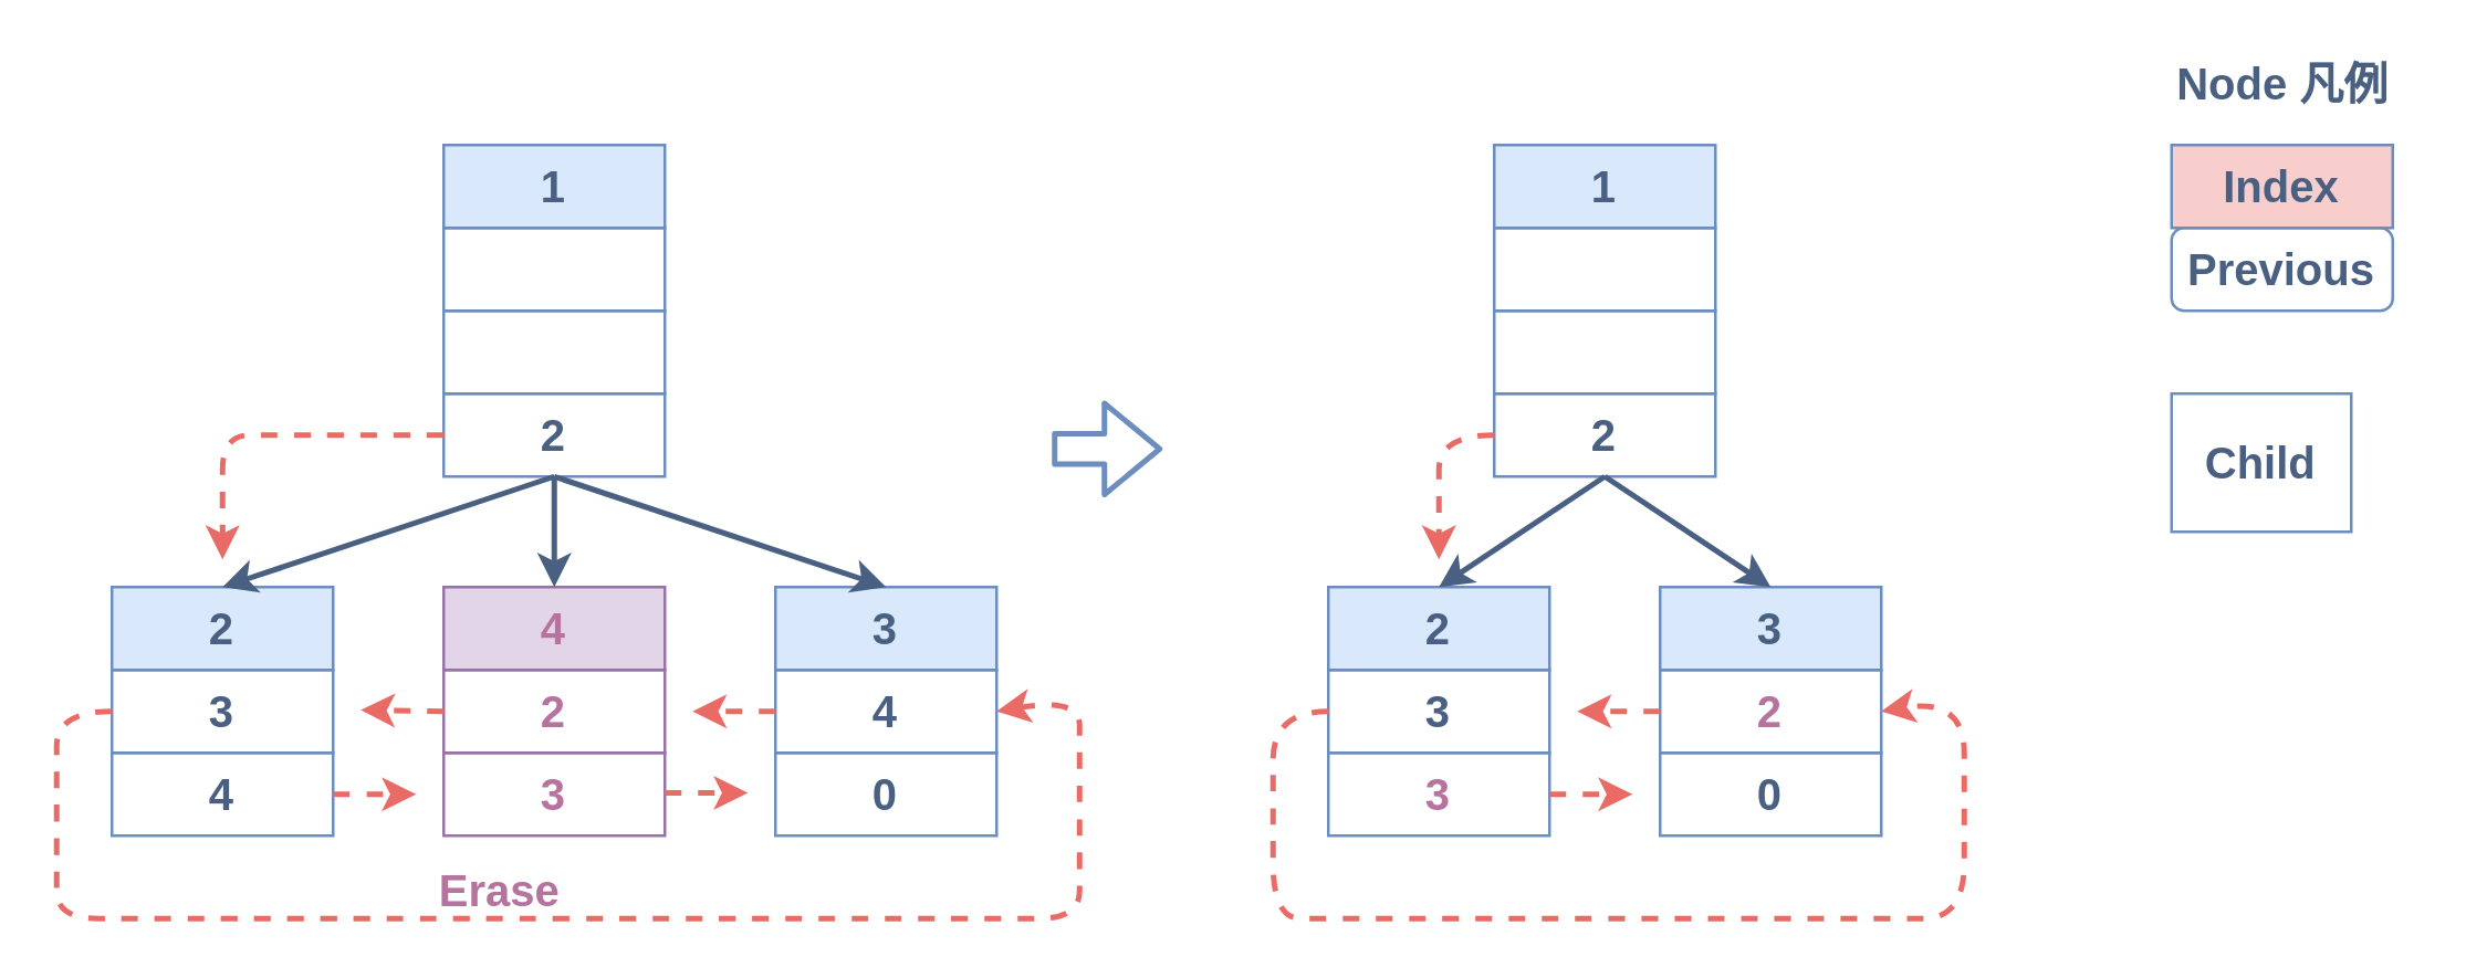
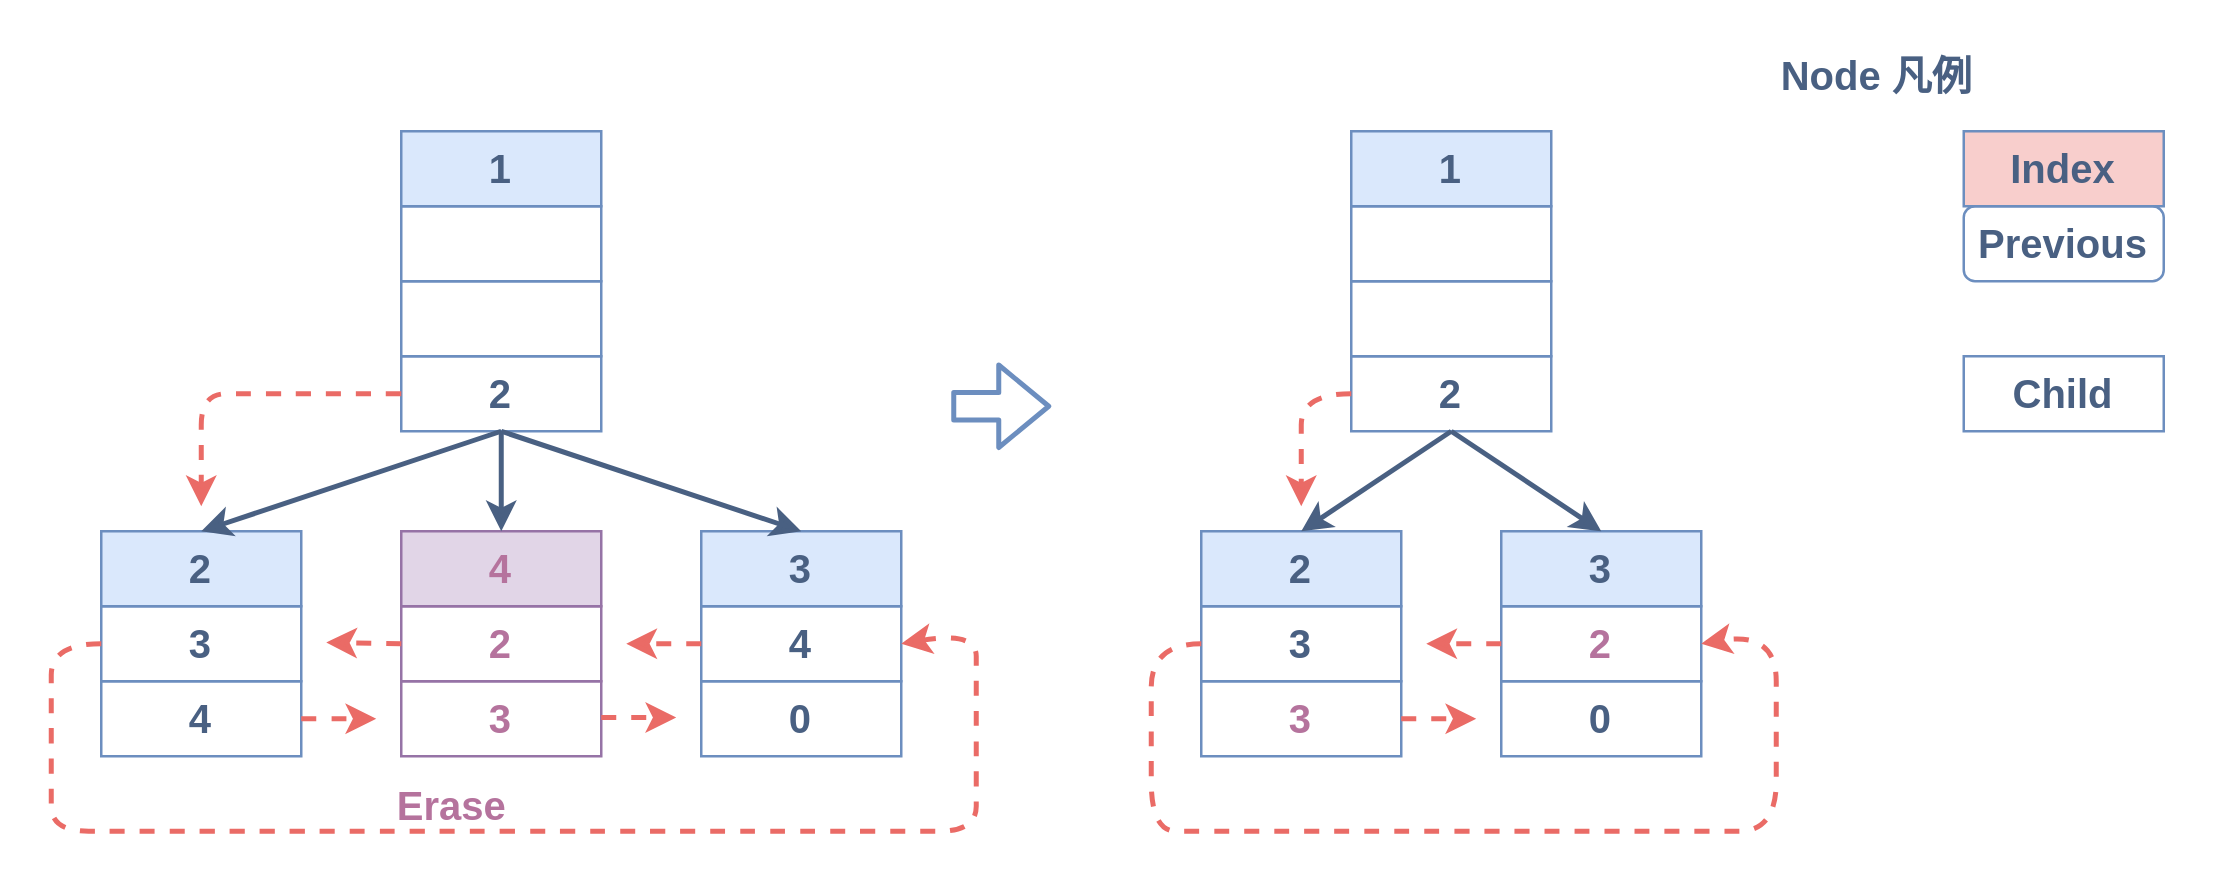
  <mxCell id="0" />
  <mxCell id="1" parent="0" />
  <mxCell id="2" value="&lt;b&gt;&lt;font style=&quot;font-size: 16px&quot; color=&quot;#496082&quot;&gt;2&lt;/font&gt;&lt;/b&gt;" style="rounded=0;whiteSpace=wrap;html=1;fillColor=#dae8fc;strokeColor=#6c8ebf;" parent="1" vertex="1"><mxGeometry x="480" y="212" width="80" height="30" as="geometry" /></mxCell>
  <mxCell id="3" value="&lt;b&gt;&lt;font style=&quot;font-size: 16px&quot; color=&quot;#496082&quot;&gt;3&lt;/font&gt;&lt;/b&gt;" style="rounded=0;whiteSpace=wrap;html=1;fillColor=none;strokeColor=#6c8ebf;" parent="1" vertex="1"><mxGeometry x="480" y="242" width="80" height="30" as="geometry" /></mxCell>
  <mxCell id="4" value="&lt;font size=&quot;1&quot; color=&quot;#b5739d&quot;&gt;&lt;b style=&quot;font-size: 16px&quot;&gt;3&lt;/b&gt;&lt;/font&gt;" style="rounded=0;whiteSpace=wrap;html=1;fillColor=none;strokeColor=#6c8ebf;" parent="1" vertex="1"><mxGeometry x="480" y="272" width="80" height="30" as="geometry" /></mxCell>
  <mxCell id="5" value="&lt;b&gt;&lt;font style=&quot;font-size: 16px&quot; color=&quot;#496082&quot;&gt;Index&lt;/font&gt;&lt;/b&gt;" style="rounded=0;whiteSpace=wrap;html=1;fillColor=#f8cecc;strokeColor=#6c8ebf;" parent="1" vertex="1"><mxGeometry x="785" y="52" width="80" height="30" as="geometry" /></mxCell>
  <mxCell id="6" value="&lt;b&gt;&lt;font style=&quot;font-size: 16px&quot; color=&quot;#496082&quot;&gt;Previous&lt;/font&gt;&lt;/b&gt;" style="whiteSpace=wrap;html=1;fillColor=none;strokeColor=#6c8ebf;rounded=1;" parent="1" vertex="1"><mxGeometry x="785" y="82" width="80" height="30" as="geometry" /></mxCell>
- <mxCell id="7" value="&lt;b&gt;&lt;font color=&quot;#496082&quot; style=&quot;font-size: 16px&quot;&gt;Node 凡例&lt;/font&gt;&lt;/b&gt;" style="text;html=1;align=center;verticalAlign=middle;resizable=0;points=[];autosize=1;" parent="1" vertex="1"><mxGeometry x="780" y="20" width="90" height="20" as="geometry" /></mxCell>
+ <mxCell id="7" value="&lt;b&gt;&lt;font color=&quot;#496082&quot; style=&quot;font-size: 16px&quot;&gt;Node 凡例&lt;/font&gt;&lt;/b&gt;" style="text;html=1;align=center;verticalAlign=middle;resizable=0;points=[];autosize=1;" parent="1" vertex="1"><mxGeometry x="705" y="20" width="90" height="20" as="geometry" /></mxCell>
  <mxCell id="8" value="&lt;b&gt;&lt;font style=&quot;font-size: 16px&quot; color=&quot;#496082&quot;&gt;1&lt;/font&gt;&lt;/b&gt;" style="rounded=0;whiteSpace=wrap;html=1;fillColor=#dae8fc;strokeColor=#6c8ebf;" parent="1" vertex="1"><mxGeometry x="540" y="52" width="80" height="30" as="geometry" /></mxCell>
  <mxCell id="9" value="" style="rounded=0;whiteSpace=wrap;html=1;fillColor=none;strokeColor=#6c8ebf;" parent="1" vertex="1"><mxGeometry x="540" y="82" width="80" height="30" as="geometry" /></mxCell>
  <mxCell id="10" value="&lt;font color=&quot;#496082&quot; size=&quot;1&quot;&gt;&lt;b style=&quot;font-size: 16px&quot;&gt;2&lt;/b&gt;&lt;/font&gt;" style="rounded=0;whiteSpace=wrap;html=1;fillColor=none;strokeColor=#6c8ebf;" parent="1" vertex="1"><mxGeometry x="540" y="142" width="80" height="30" as="geometry" /></mxCell>
  <mxCell id="11" value="&lt;b&gt;&lt;font style=&quot;font-size: 16px&quot; color=&quot;#496082&quot;&gt;3&lt;/font&gt;&lt;/b&gt;" style="rounded=0;whiteSpace=wrap;html=1;fillColor=#dae8fc;strokeColor=#6c8ebf;" parent="1" vertex="1"><mxGeometry x="600" y="212" width="80" height="30" as="geometry" /></mxCell>
  <mxCell id="12" value="&lt;b&gt;&lt;font style=&quot;font-size: 16px&quot; color=&quot;#b5739d&quot;&gt;2&lt;/font&gt;&lt;/b&gt;" style="rounded=0;whiteSpace=wrap;html=1;fillColor=none;strokeColor=#6c8ebf;" parent="1" vertex="1"><mxGeometry x="600" y="242" width="80" height="30" as="geometry" /></mxCell>
  <mxCell id="13" value="&lt;font color=&quot;#496082&quot; size=&quot;1&quot;&gt;&lt;b style=&quot;font-size: 16px&quot;&gt;0&lt;/b&gt;&lt;/font&gt;" style="rounded=0;whiteSpace=wrap;html=1;fillColor=none;strokeColor=#6c8ebf;" parent="1" vertex="1"><mxGeometry x="600" y="272" width="80" height="30" as="geometry" /></mxCell>
  <mxCell id="14" value="" style="endArrow=classic;html=1;exitX=0.5;exitY=1;exitDx=0;exitDy=0;entryX=0.5;entryY=0;entryDx=0;entryDy=0;strokeColor=#496082;strokeWidth=2;" parent="1" source="10" target="2" edge="1"><mxGeometry width="50" height="50" relative="1" as="geometry"><mxPoint x="460" y="412" as="sourcePoint" /><mxPoint x="510" y="362" as="targetPoint" /></mxGeometry></mxCell>
  <mxCell id="15" value="" style="endArrow=classic;html=1;strokeColor=#496082;strokeWidth=2;exitX=0.5;exitY=1;exitDx=0;exitDy=0;entryX=0.5;entryY=0;entryDx=0;entryDy=0;" parent="1" source="10" target="11" edge="1"><mxGeometry width="50" height="50" relative="1" as="geometry"><mxPoint x="460" y="412" as="sourcePoint" /><mxPoint x="510" y="362" as="targetPoint" /></mxGeometry></mxCell>
- <mxCell id="16" value="&lt;font color=&quot;#496082&quot; size=&quot;1&quot;&gt;&lt;b style=&quot;font-size: 16px&quot;&gt;Child&lt;/b&gt;&lt;/font&gt;" style="rounded=0;whiteSpace=wrap;html=1;fillColor=none;strokeColor=#6c8ebf;" parent="1" vertex="1"><mxGeometry x="785" y="142" width="65" height="50" as="geometry" /></mxCell>
+ <mxCell id="16" value="&lt;font color=&quot;#496082&quot; size=&quot;1&quot;&gt;&lt;b style=&quot;font-size: 16px&quot;&gt;Child&lt;/b&gt;&lt;/font&gt;" style="rounded=0;whiteSpace=wrap;html=1;fillColor=none;strokeColor=#6c8ebf;" parent="1" vertex="1"><mxGeometry x="785" y="142" width="80" height="30" as="geometry" /></mxCell>
  <mxCell id="17" value="" style="rounded=0;whiteSpace=wrap;html=1;fillColor=none;strokeColor=#6c8ebf;" parent="1" vertex="1"><mxGeometry x="540" y="112" width="80" height="30" as="geometry" /></mxCell>
  <mxCell id="18" value="" style="endArrow=classic;html=1;strokeColor=#EA6B66;strokeWidth=2;dashed=1;exitX=1;exitY=0.5;exitDx=0;exitDy=0;" parent="1" source="4" edge="1"><mxGeometry width="50" height="50" relative="1" as="geometry"><mxPoint x="480" y="372" as="sourcePoint" /><mxPoint x="590" y="287" as="targetPoint" /></mxGeometry></mxCell>
  <mxCell id="19" value="" style="endArrow=classic;html=1;dashed=1;strokeColor=#EA6B66;strokeWidth=2;exitX=0;exitY=0.5;exitDx=0;exitDy=0;" parent="1" source="12" edge="1"><mxGeometry width="50" height="50" relative="1" as="geometry"><mxPoint x="590" y="262" as="sourcePoint" /><mxPoint x="570" y="257" as="targetPoint" /></mxGeometry></mxCell>
  <mxCell id="20" value="" style="curved=1;endArrow=classic;html=1;dashed=1;strokeColor=#EA6B66;strokeWidth=2;exitX=0;exitY=0.5;exitDx=0;exitDy=0;entryX=1;entryY=0.5;entryDx=0;entryDy=0;" parent="1" source="3" target="12" edge="1"><mxGeometry width="50" height="50" relative="1" as="geometry"><mxPoint x="480" y="372" as="sourcePoint" /><mxPoint x="530" y="322" as="targetPoint" /><Array as="points"><mxPoint x="460" y="257" /><mxPoint x="460" y="292" /><mxPoint x="460" y="332" /><mxPoint x="480" y="332" /><mxPoint x="680" y="332" /><mxPoint x="710" y="332" /><mxPoint x="710" y="292" /><mxPoint x="710" y="252" /></Array></mxGeometry></mxCell>
  <mxCell id="21" value="" style="curved=1;endArrow=classic;html=1;dashed=1;strokeColor=#EA6B66;strokeWidth=2;exitX=0;exitY=0.5;exitDx=0;exitDy=0;" parent="1" source="10" edge="1"><mxGeometry width="50" height="50" relative="1" as="geometry"><mxPoint x="460" y="402" as="sourcePoint" /><mxPoint x="520" y="202" as="targetPoint" /><Array as="points"><mxPoint x="520" y="157" /><mxPoint x="520" y="182" /></Array></mxGeometry></mxCell>
  <mxCell id="22" value="&lt;b&gt;&lt;font style=&quot;font-size: 16px&quot; color=&quot;#496082&quot;&gt;2&lt;/font&gt;&lt;/b&gt;" style="rounded=0;whiteSpace=wrap;html=1;fillColor=#dae8fc;strokeColor=#6c8ebf;" parent="1" vertex="1"><mxGeometry x="40" y="212" width="80" height="30" as="geometry" /></mxCell>
  <mxCell id="23" value="&lt;b&gt;&lt;font style=&quot;font-size: 16px&quot; color=&quot;#496082&quot;&gt;3&lt;/font&gt;&lt;/b&gt;" style="rounded=0;whiteSpace=wrap;html=1;fillColor=none;strokeColor=#6c8ebf;" parent="1" vertex="1"><mxGeometry x="40" y="242" width="80" height="30" as="geometry" /></mxCell>
  <mxCell id="24" value="&lt;font size=&quot;1&quot; color=&quot;#496082&quot;&gt;&lt;b style=&quot;font-size: 16px&quot;&gt;4&lt;/b&gt;&lt;/font&gt;" style="rounded=0;whiteSpace=wrap;html=1;fillColor=none;strokeColor=#6c8ebf;" parent="1" vertex="1"><mxGeometry x="40" y="272" width="80" height="30" as="geometry" /></mxCell>
  <mxCell id="25" value="&lt;b&gt;&lt;font style=&quot;font-size: 16px&quot; color=&quot;#496082&quot;&gt;1&lt;/font&gt;&lt;/b&gt;" style="rounded=0;whiteSpace=wrap;html=1;fillColor=#dae8fc;strokeColor=#6c8ebf;" parent="1" vertex="1"><mxGeometry x="160" y="52" width="80" height="30" as="geometry" /></mxCell>
  <mxCell id="26" value="" style="rounded=0;whiteSpace=wrap;html=1;fillColor=none;strokeColor=#6c8ebf;" parent="1" vertex="1"><mxGeometry x="160" y="82" width="80" height="30" as="geometry" /></mxCell>
  <mxCell id="27" value="&lt;font size=&quot;1&quot; color=&quot;#496082&quot;&gt;&lt;b style=&quot;font-size: 16px&quot;&gt;2&lt;/b&gt;&lt;/font&gt;" style="rounded=0;whiteSpace=wrap;html=1;fillColor=none;strokeColor=#6c8ebf;" parent="1" vertex="1"><mxGeometry x="160" y="142" width="80" height="30" as="geometry" /></mxCell>
  <mxCell id="28" value="&lt;b&gt;&lt;font style=&quot;font-size: 16px&quot; color=&quot;#496082&quot;&gt;3&lt;/font&gt;&lt;/b&gt;" style="rounded=0;whiteSpace=wrap;html=1;fillColor=#dae8fc;strokeColor=#6c8ebf;" parent="1" vertex="1"><mxGeometry x="280" y="212" width="80" height="30" as="geometry" /></mxCell>
  <mxCell id="29" value="&lt;b&gt;&lt;font style=&quot;font-size: 16px&quot; color=&quot;#496082&quot;&gt;4&lt;/font&gt;&lt;/b&gt;" style="rounded=0;whiteSpace=wrap;html=1;fillColor=none;strokeColor=#6c8ebf;" parent="1" vertex="1"><mxGeometry x="280" y="242" width="80" height="30" as="geometry" /></mxCell>
  <mxCell id="30" value="&lt;font color=&quot;#496082&quot; size=&quot;1&quot;&gt;&lt;b style=&quot;font-size: 16px&quot;&gt;0&lt;/b&gt;&lt;/font&gt;" style="rounded=0;whiteSpace=wrap;html=1;fillColor=none;strokeColor=#6c8ebf;" parent="1" vertex="1"><mxGeometry x="280" y="272" width="80" height="30" as="geometry" /></mxCell>
  <mxCell id="31" value="" style="endArrow=classic;html=1;exitX=0.5;exitY=1;exitDx=0;exitDy=0;entryX=0.5;entryY=0;entryDx=0;entryDy=0;strokeColor=#496082;strokeWidth=2;" parent="1" source="27" target="22" edge="1"><mxGeometry width="50" height="50" relative="1" as="geometry"><mxPoint x="80" y="412" as="sourcePoint" /><mxPoint x="130" y="362" as="targetPoint" /></mxGeometry></mxCell>
  <mxCell id="32" value="" style="endArrow=classic;html=1;strokeColor=#496082;strokeWidth=2;exitX=0.5;exitY=1;exitDx=0;exitDy=0;entryX=0.5;entryY=0;entryDx=0;entryDy=0;" parent="1" source="27" target="28" edge="1"><mxGeometry width="50" height="50" relative="1" as="geometry"><mxPoint x="80" y="412" as="sourcePoint" /><mxPoint x="130" y="362" as="targetPoint" /></mxGeometry></mxCell>
  <mxCell id="33" value="" style="rounded=0;whiteSpace=wrap;html=1;fillColor=none;strokeColor=#6c8ebf;" parent="1" vertex="1"><mxGeometry x="160" y="112" width="80" height="30" as="geometry" /></mxCell>
  <mxCell id="34" value="" style="endArrow=classic;html=1;strokeColor=#EA6B66;strokeWidth=2;dashed=1;exitX=1;exitY=0.5;exitDx=0;exitDy=0;" parent="1" source="24" edge="1"><mxGeometry width="50" height="50" relative="1" as="geometry"><mxPoint x="130" y="287" as="sourcePoint" /><mxPoint x="150" y="287" as="targetPoint" /><Array as="points"><mxPoint x="140" y="287" /></Array></mxGeometry></mxCell>
  <mxCell id="35" value="" style="endArrow=classic;html=1;dashed=1;strokeColor=#EA6B66;strokeWidth=2;exitX=0;exitY=0.5;exitDx=0;exitDy=0;" parent="1" source="29" edge="1"><mxGeometry width="50" height="50" relative="1" as="geometry"><mxPoint x="270" y="257" as="sourcePoint" /><mxPoint x="250" y="257" as="targetPoint" /></mxGeometry></mxCell>
  <mxCell id="36" value="" style="curved=1;endArrow=classic;html=1;dashed=1;strokeColor=#EA6B66;strokeWidth=2;exitX=0;exitY=0.5;exitDx=0;exitDy=0;entryX=1;entryY=0.5;entryDx=0;entryDy=0;" parent="1" source="23" target="29" edge="1"><mxGeometry width="50" height="50" relative="1" as="geometry"><mxPoint x="30" y="257" as="sourcePoint" /><mxPoint x="370" y="257" as="targetPoint" /><Array as="points"><mxPoint x="20" y="257" /><mxPoint x="20" y="282" /><mxPoint x="20" y="312" /><mxPoint x="20" y="332" /><mxPoint x="50" y="332" /><mxPoint x="360" y="332" /><mxPoint x="390" y="332" /><mxPoint x="390" y="312" /><mxPoint x="390" y="272" /><mxPoint x="390" y="252" /></Array></mxGeometry></mxCell>
  <mxCell id="37" value="" style="curved=1;endArrow=classic;html=1;dashed=1;strokeColor=#EA6B66;strokeWidth=2;exitX=0;exitY=0.5;exitDx=0;exitDy=0;" parent="1" source="27" edge="1"><mxGeometry width="50" height="50" relative="1" as="geometry"><mxPoint x="80" y="402" as="sourcePoint" /><mxPoint x="80" y="202" as="targetPoint" /><Array as="points"><mxPoint x="100" y="157" /><mxPoint x="80" y="157" /><mxPoint x="80" y="182" /></Array></mxGeometry></mxCell>
  <mxCell id="38" value="&lt;b&gt;&lt;font style=&quot;font-size: 16px&quot; color=&quot;#b5739d&quot;&gt;4&lt;/font&gt;&lt;/b&gt;" style="rounded=0;whiteSpace=wrap;html=1;fillColor=#e1d5e7;strokeColor=#9673a6;" parent="1" vertex="1"><mxGeometry x="160" y="212" width="80" height="30" as="geometry" /></mxCell>
  <mxCell id="39" value="&lt;b&gt;&lt;font style=&quot;font-size: 16px&quot; color=&quot;#b5739d&quot;&gt;2&lt;/font&gt;&lt;/b&gt;" style="rounded=0;whiteSpace=wrap;html=1;fillColor=none;strokeColor=#9673a6;" parent="1" vertex="1"><mxGeometry x="160" y="242" width="80" height="30" as="geometry" /></mxCell>
  <mxCell id="40" value="&lt;font size=&quot;1&quot; color=&quot;#b5739d&quot;&gt;&lt;b style=&quot;font-size: 16px&quot;&gt;3&lt;/b&gt;&lt;/font&gt;" style="rounded=0;whiteSpace=wrap;html=1;fillColor=none;strokeColor=#9673a6;" parent="1" vertex="1"><mxGeometry x="160" y="272" width="80" height="30" as="geometry" /></mxCell>
  <mxCell id="41" value="" style="endArrow=classic;html=1;dashed=1;strokeColor=#EA6B66;strokeWidth=2;exitX=0;exitY=0.5;exitDx=0;exitDy=0;" parent="1" source="39" edge="1"><mxGeometry width="50" height="50" relative="1" as="geometry"><mxPoint x="150" y="257" as="sourcePoint" /><mxPoint x="130" y="256.5" as="targetPoint" /></mxGeometry></mxCell>
  <mxCell id="42" value="&lt;b&gt;&lt;font color=&quot;#b5739d&quot; style=&quot;font-size: 16px&quot;&gt;Erase&lt;/font&gt;&lt;/b&gt;" style="text;html=1;align=center;verticalAlign=middle;resizable=0;points=[];autosize=1;" parent="1" vertex="1"><mxGeometry x="150" y="312" width="60" height="20" as="geometry" /></mxCell>
  <mxCell id="43" value="" style="shape=flexArrow;endArrow=classic;html=1;strokeColor=#6c8ebf;strokeWidth=2;fillColor=none;" parent="1" edge="1"><mxGeometry width="50" height="50" relative="1" as="geometry"><mxPoint x="380" y="162" as="sourcePoint" /><mxPoint x="420" y="162" as="targetPoint" /></mxGeometry></mxCell>
  <mxCell id="44" value="" style="endArrow=classic;html=1;strokeColor=#EA6B66;strokeWidth=2;dashed=1;exitX=1;exitY=0.483;exitDx=0;exitDy=0;exitPerimeter=0;" parent="1" source="40" edge="1"><mxGeometry width="50" height="50" relative="1" as="geometry"><mxPoint x="250" y="287" as="sourcePoint" /><mxPoint x="270" y="286.5" as="targetPoint" /></mxGeometry></mxCell>
  <mxCell id="45" value="" style="endArrow=classic;html=1;entryX=0.5;entryY=0;entryDx=0;entryDy=0;strokeColor=#496082;strokeWidth=2;" parent="1" target="38" edge="1"><mxGeometry width="50" height="50" relative="1" as="geometry"><mxPoint x="200" y="172" as="sourcePoint" /><mxPoint x="210" y="222" as="targetPoint" /></mxGeometry></mxCell>
